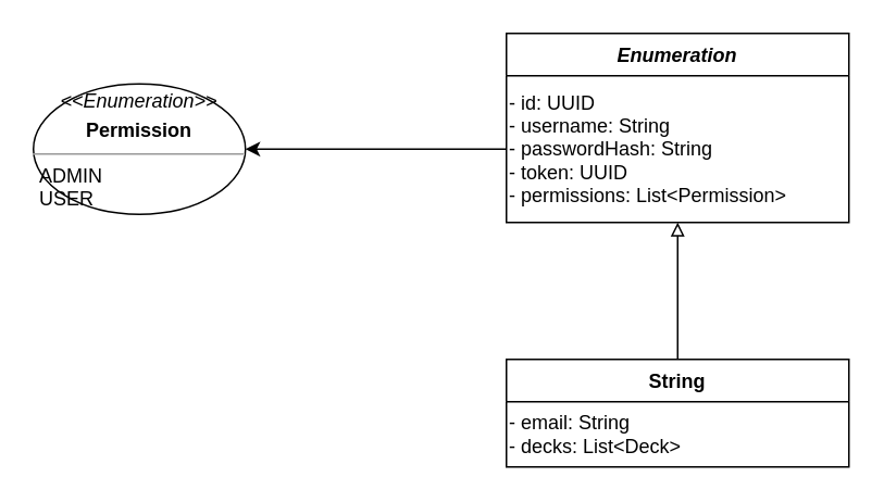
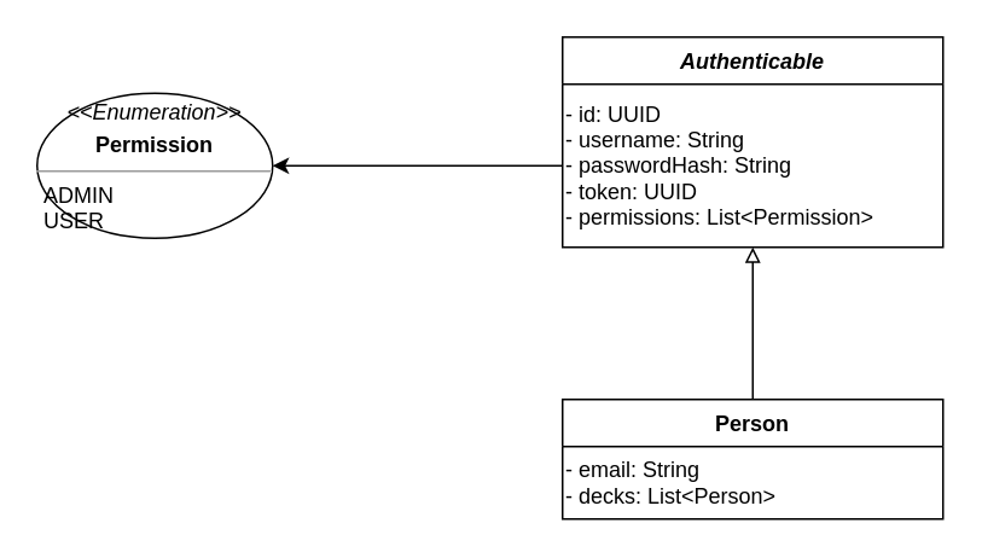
  <mxCell id="0" />
  <mxCell id="1" parent="0" />
- <mxCell id="2" value="Enumeration" style="swimlane;fontStyle=3;childLayout=stackLayout;horizontal=1;startSize=26;fillColor=none;horizontalStack=0;resizeParent=1;resizeParentMax=0;resizeLast=0;collapsible=1;marginBottom=0;" parent="1" vertex="1"><mxGeometry x="310" y="20" width="210" height="116" as="geometry" /></mxCell>
+ <mxCell id="2" value="Authenticable" style="swimlane;fontStyle=3;childLayout=stackLayout;horizontal=1;startSize=26;fillColor=none;horizontalStack=0;resizeParent=1;resizeParentMax=0;resizeLast=0;collapsible=1;marginBottom=0;" parent="1" vertex="1"><mxGeometry x="310" y="20" width="210" height="116" as="geometry" /></mxCell>
  <mxCell id="3" value="&lt;div&gt;- id: UUID&lt;/div&gt;&lt;div&gt;- username: String&lt;/div&gt;&lt;div&gt;- passwordHash: String&lt;/div&gt;&lt;div&gt;- token: UUID&lt;/div&gt;&lt;div&gt;- permissions: List&amp;lt;Permission&amp;gt;&lt;br&gt;&lt;/div&gt;" style="text;html=1;align=left;verticalAlign=middle;resizable=0;points=[];autosize=1;strokeColor=none;fillColor=none;" parent="2" vertex="1"><mxGeometry y="26" width="210" height="90" as="geometry" /></mxCell>
  <mxCell id="4" value="&lt;p style=&quot;margin:0px;margin-top:4px;text-align:center;&quot;&gt;&lt;i&gt;&amp;lt;&amp;lt;Enumeration&amp;gt;&amp;gt;&lt;/i&gt;&lt;/p&gt;&lt;p style=&quot;margin:0px;margin-top:4px;text-align:center;&quot;&gt;&lt;b&gt;Permission&lt;/b&gt;&lt;br&gt;&lt;/p&gt;&lt;hr size=&quot;1&quot;&gt;&lt;p style=&quot;margin:0px;margin-left:4px;&quot;&gt;ADMIN&lt;/p&gt;&lt;p style=&quot;margin:0px;margin-left:4px;&quot;&gt;USER&lt;br&gt;&lt;/p&gt;" style="ellipse;verticalAlign=top;align=left;overflow=fill;fontSize=12;fontFamily=Helvetica;html=1;" parent="1" vertex="1"><mxGeometry x="20" y="51" width="130" height="80" as="geometry" /></mxCell>
  <mxCell id="5" style="edgeStyle=orthogonalEdgeStyle;rounded=0;orthogonalLoop=1;jettySize=auto;html=1;" parent="1" source="3" target="4" edge="1"><mxGeometry relative="1" as="geometry" /></mxCell>
  <mxCell id="6" style="edgeStyle=orthogonalEdgeStyle;rounded=0;orthogonalLoop=1;jettySize=auto;html=1;endArrow=block;endFill=0;" parent="1" source="7" target="3" edge="1"><mxGeometry relative="1" as="geometry" /></mxCell>
- <mxCell id="7" value="String" style="swimlane;fontStyle=1;childLayout=stackLayout;horizontal=1;startSize=26;fillColor=none;horizontalStack=0;resizeParent=1;resizeParentMax=0;resizeLast=0;collapsible=1;marginBottom=0;" parent="1" vertex="1"><mxGeometry x="310" y="220" width="210" height="66" as="geometry" /></mxCell>
- <mxCell id="8" value="&lt;div&gt;- email: String&lt;/div&gt;&lt;div&gt;- decks: List&amp;lt;Deck&amp;gt;&lt;br&gt;&lt;/div&gt;" style="text;html=1;align=left;verticalAlign=middle;resizable=0;points=[];autosize=1;strokeColor=none;fillColor=none;" parent="7" vertex="1"><mxGeometry y="26" width="210" height="40" as="geometry" /></mxCell>
+ <mxCell id="7" value="Person" style="swimlane;fontStyle=1;childLayout=stackLayout;horizontal=1;startSize=26;fillColor=none;horizontalStack=0;resizeParent=1;resizeParentMax=0;resizeLast=0;collapsible=1;marginBottom=0;" parent="1" vertex="1"><mxGeometry x="310" y="220" width="210" height="66" as="geometry" /></mxCell>
+ <mxCell id="8" value="&lt;div&gt;- email: String&lt;/div&gt;&lt;div&gt;- decks: List&amp;lt;Person&amp;gt;&lt;br&gt;&lt;/div&gt;" style="text;html=1;align=left;verticalAlign=middle;resizable=0;points=[];autosize=1;strokeColor=none;fillColor=none;" parent="7" vertex="1"><mxGeometry y="26" width="210" height="40" as="geometry" /></mxCell>
